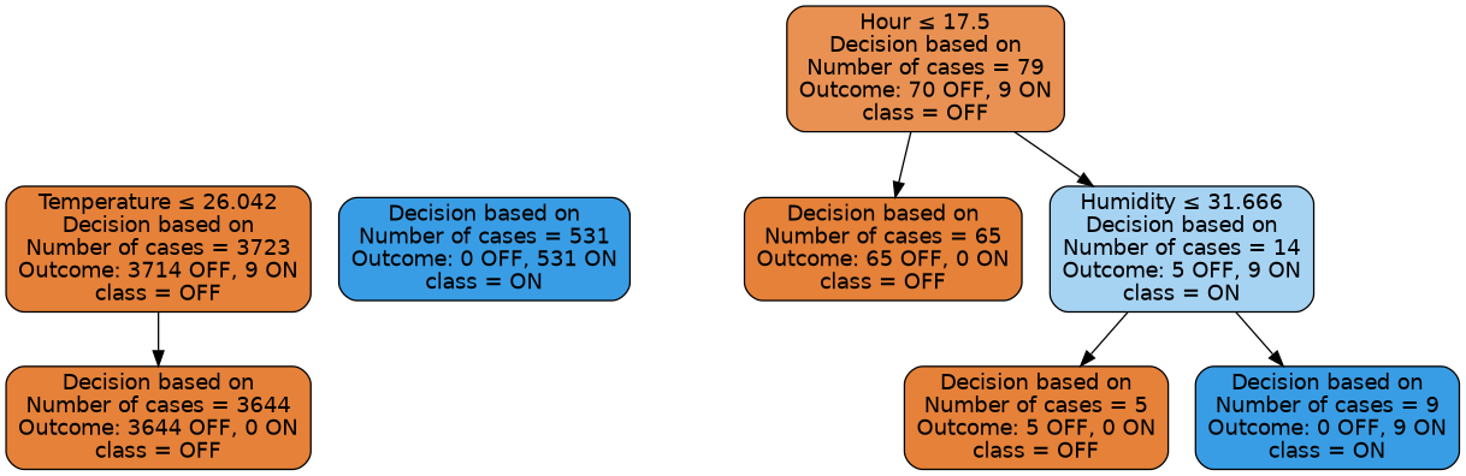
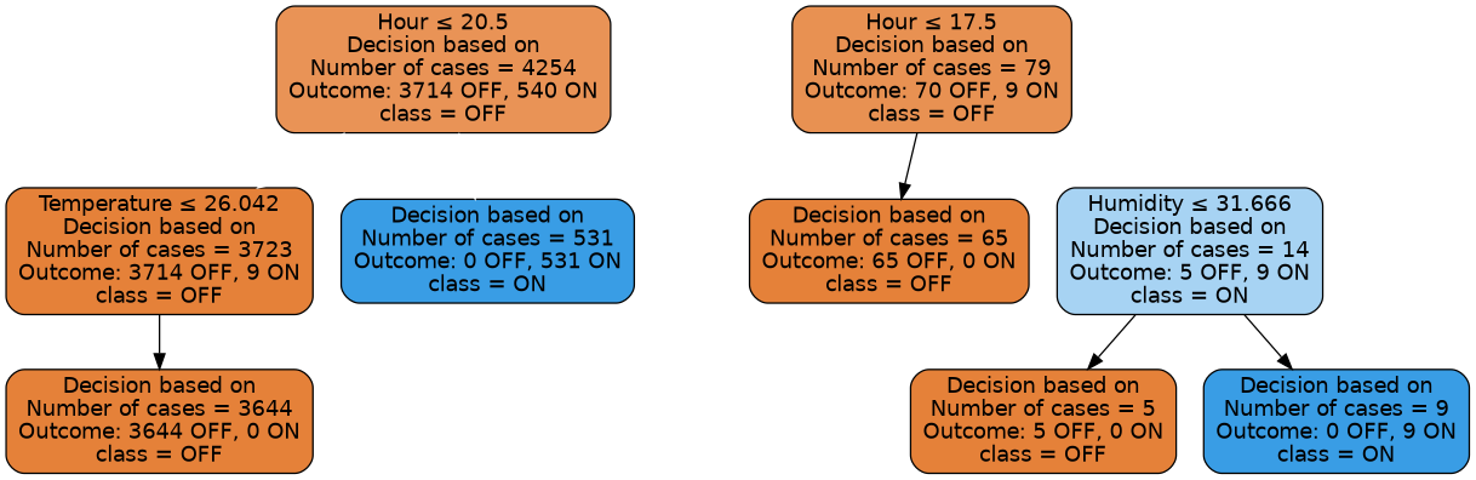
  digraph {
    node [color=black fillcolor="#e58139" fontname=helvetica shape=box style="filled, rounded"]
    edge [fontname=helvetica]
+   n1 [fillcolor="#e99356" label=<Hour &le; 20.5<br/>Decision based on<br/>Number of cases = 4254<br/>Outcome: 3714 OFF, 540 ON<br/>class = OFF>]
    n2 [label=<Temperature &le; 26.042<br/>Decision based on<br/>Number of cases = 3723<br/>Outcome: 3714 OFF, 9 ON<br/>class = OFF>]
    n3 [fillcolor="#399de5" label=<Decision based on<br/>Number of cases = 531<br/>Outcome: 0 OFF, 531 ON<br/>class = ON>]
    n4 [label=<Decision based on<br/>Number of cases = 3644<br/>Outcome: 3644 OFF, 0 ON<br/>class = OFF>]
    n5 [fillcolor="#e89152" label=<Hour &le; 17.5<br/>Decision based on<br/>Number of cases = 79<br/>Outcome: 70 OFF, 9 ON<br/>class = OFF>]
    n6 [label=<Decision based on<br/>Number of cases = 65<br/>Outcome: 65 OFF, 0 ON<br/>class = OFF>]
    n7 [fillcolor="#a7d3f3" label=<Humidity &le; 31.666<br/>Decision based on<br/>Number of cases = 14<br/>Outcome: 5 OFF, 9 ON<br/>class = ON>]
    n8 [label=<Decision based on<br/>Number of cases = 5<br/>Outcome: 5 OFF, 0 ON<br/>class = OFF>]
    n9 [fillcolor="#399de5" label=<Decision based on<br/>Number of cases = 9<br/>Outcome: 0 OFF, 9 ON<br/>class = ON>]
+   n1 -> n2 [color=white fontcolor=white headlabel=True labelangle=45 labeldistance=2.5]
+   n1 -> n3 [color=white fontcolor=white headlabel=False labelangle=-45 labeldistance=2.5]
    n2 -> n4
    n5 -> n6
-   n5 -> n7
    n7 -> n8
    n7 -> n9
  }
